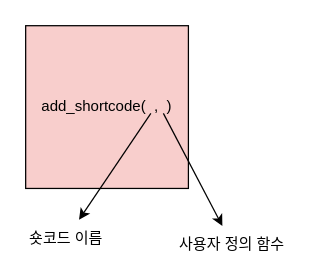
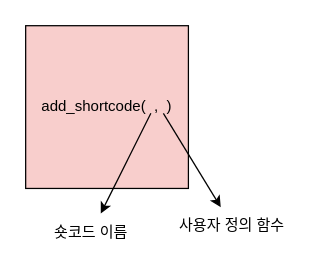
  <mxCell id="0" />
  <mxCell id="1" parent="0" />
  <mxCell id="2" value="add_shortcode(&amp;nbsp; ,&amp;nbsp; )" style="whiteSpace=wrap;html=1;aspect=fixed;fillColor=#f8cecc;" vertex="1" parent="1"><mxGeometry x="20" y="20" width="130" height="130" as="geometry" /></mxCell>
  <mxCell id="3" value="" style="endArrow=classic;html=1;rounded=0;" edge="1" parent="1" target="4"><mxGeometry width="50" height="50" relative="1" as="geometry"><mxPoint x="120" y="90" as="sourcePoint" /><mxPoint x="100" y="160" as="targetPoint" /></mxGeometry></mxCell>
- <mxCell id="4" value="숏코드 이름" style="text;html=1;align=center;verticalAlign=middle;whiteSpace=wrap;rounded=0;" vertex="1" parent="1"><mxGeometry x="10" y="175" width="85" height="30" as="geometry" /></mxCell>
+ <mxCell id="4" value="숏코드 이름" style="text;html=1;align=center;verticalAlign=middle;whiteSpace=wrap;rounded=0;" vertex="1" parent="1"><mxGeometry x="30" y="170" width="85" height="30" as="geometry" /></mxCell>
  <mxCell id="5" value="" style="endArrow=classic;html=1;rounded=0;" edge="1" parent="1" target="6"><mxGeometry width="50" height="50" relative="1" as="geometry"><mxPoint x="130" y="90" as="sourcePoint" /><mxPoint x="160" y="180" as="targetPoint" /></mxGeometry></mxCell>
- <mxCell id="6" value="사용자 정의 함수" style="text;html=1;align=center;verticalAlign=middle;whiteSpace=wrap;rounded=0;" vertex="1" parent="1"><mxGeometry x="130" y="180" width="110" height="30" as="geometry" /></mxCell>
+ <mxCell id="6" value="사용자 정의 함수" style="text;html=1;align=center;verticalAlign=middle;whiteSpace=wrap;rounded=0;" vertex="1" parent="1"><mxGeometry x="130" y="165" width="110" height="30" as="geometry" /></mxCell>
